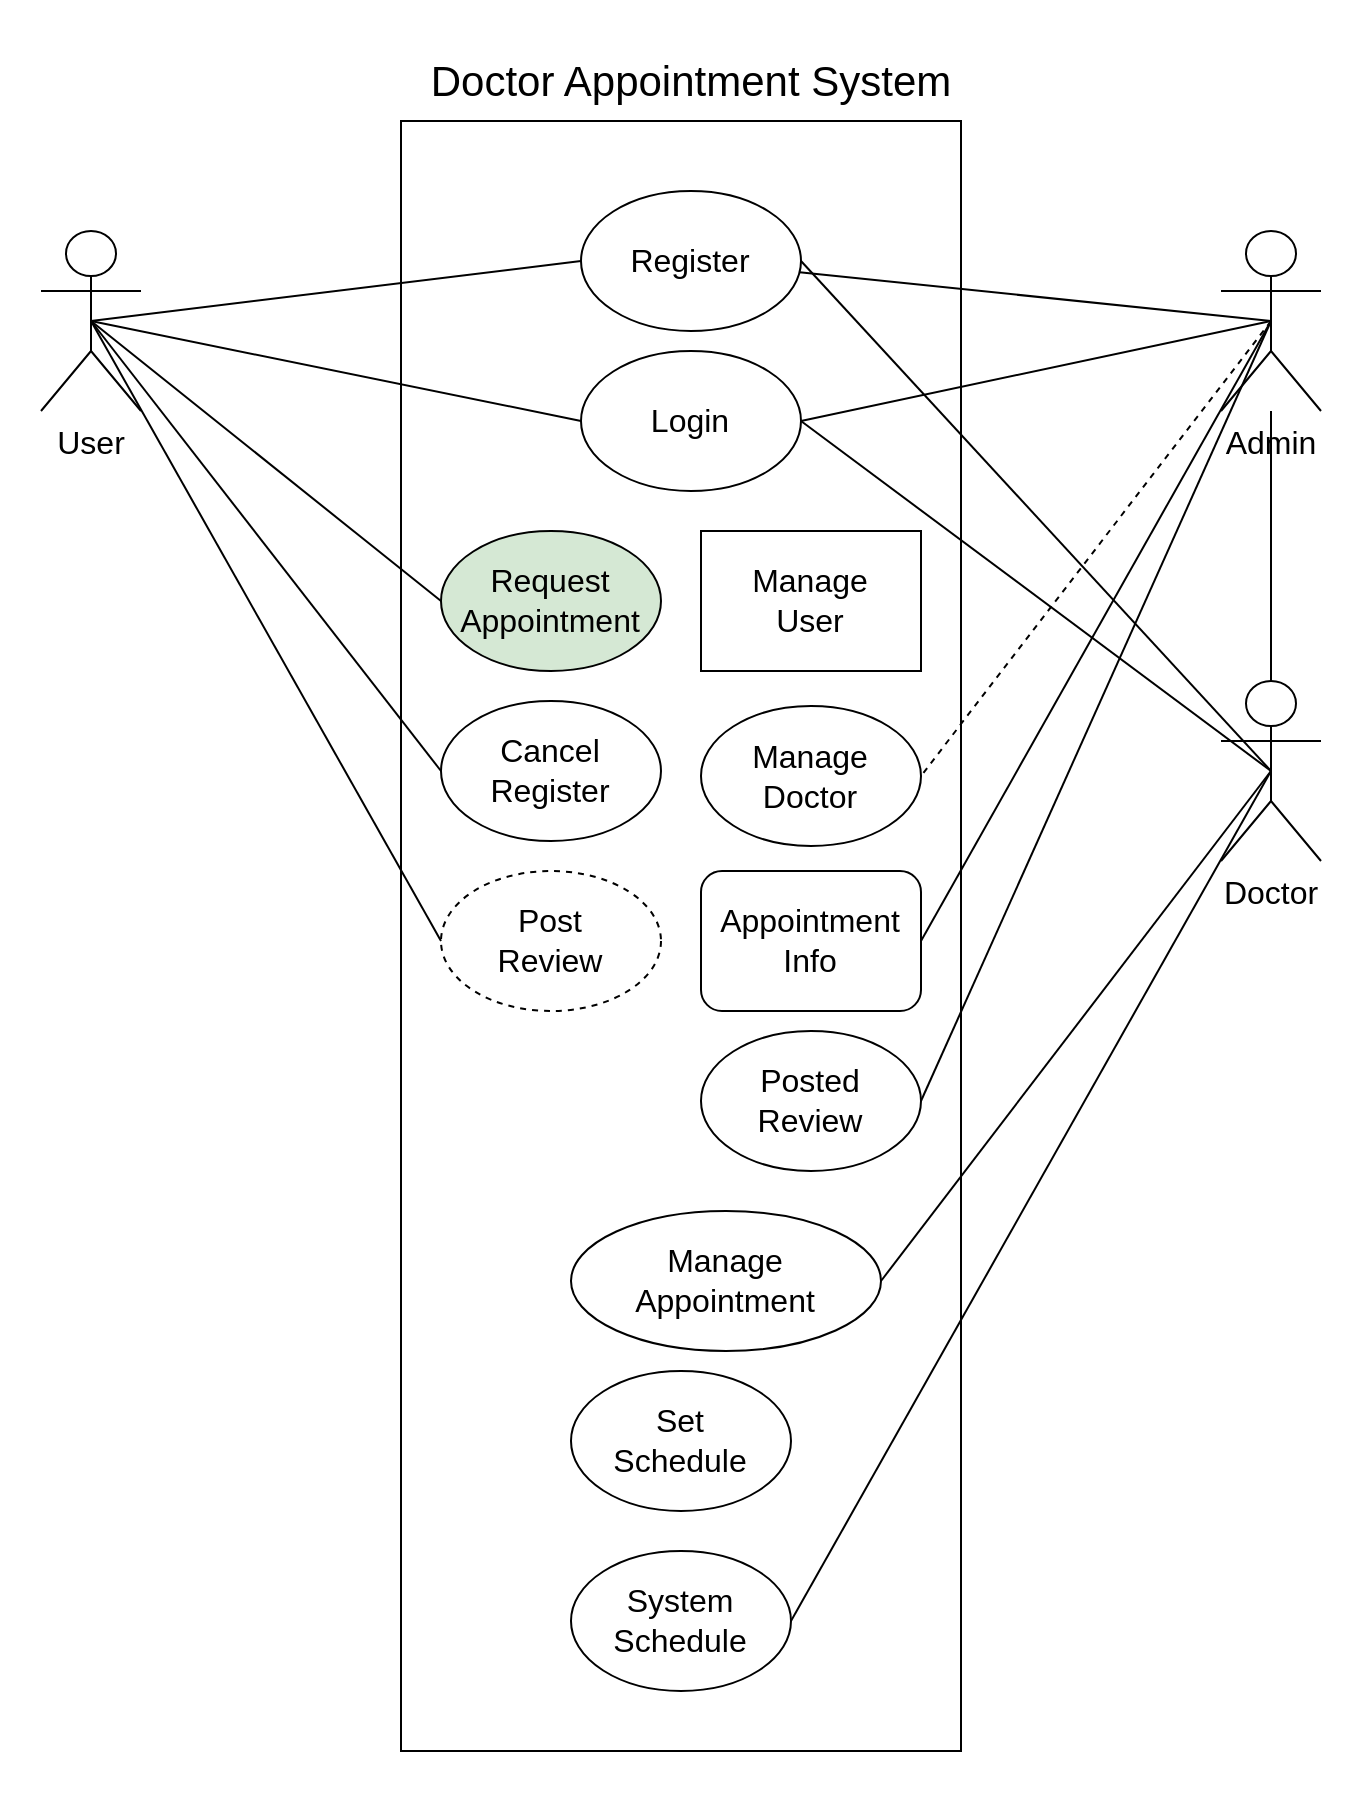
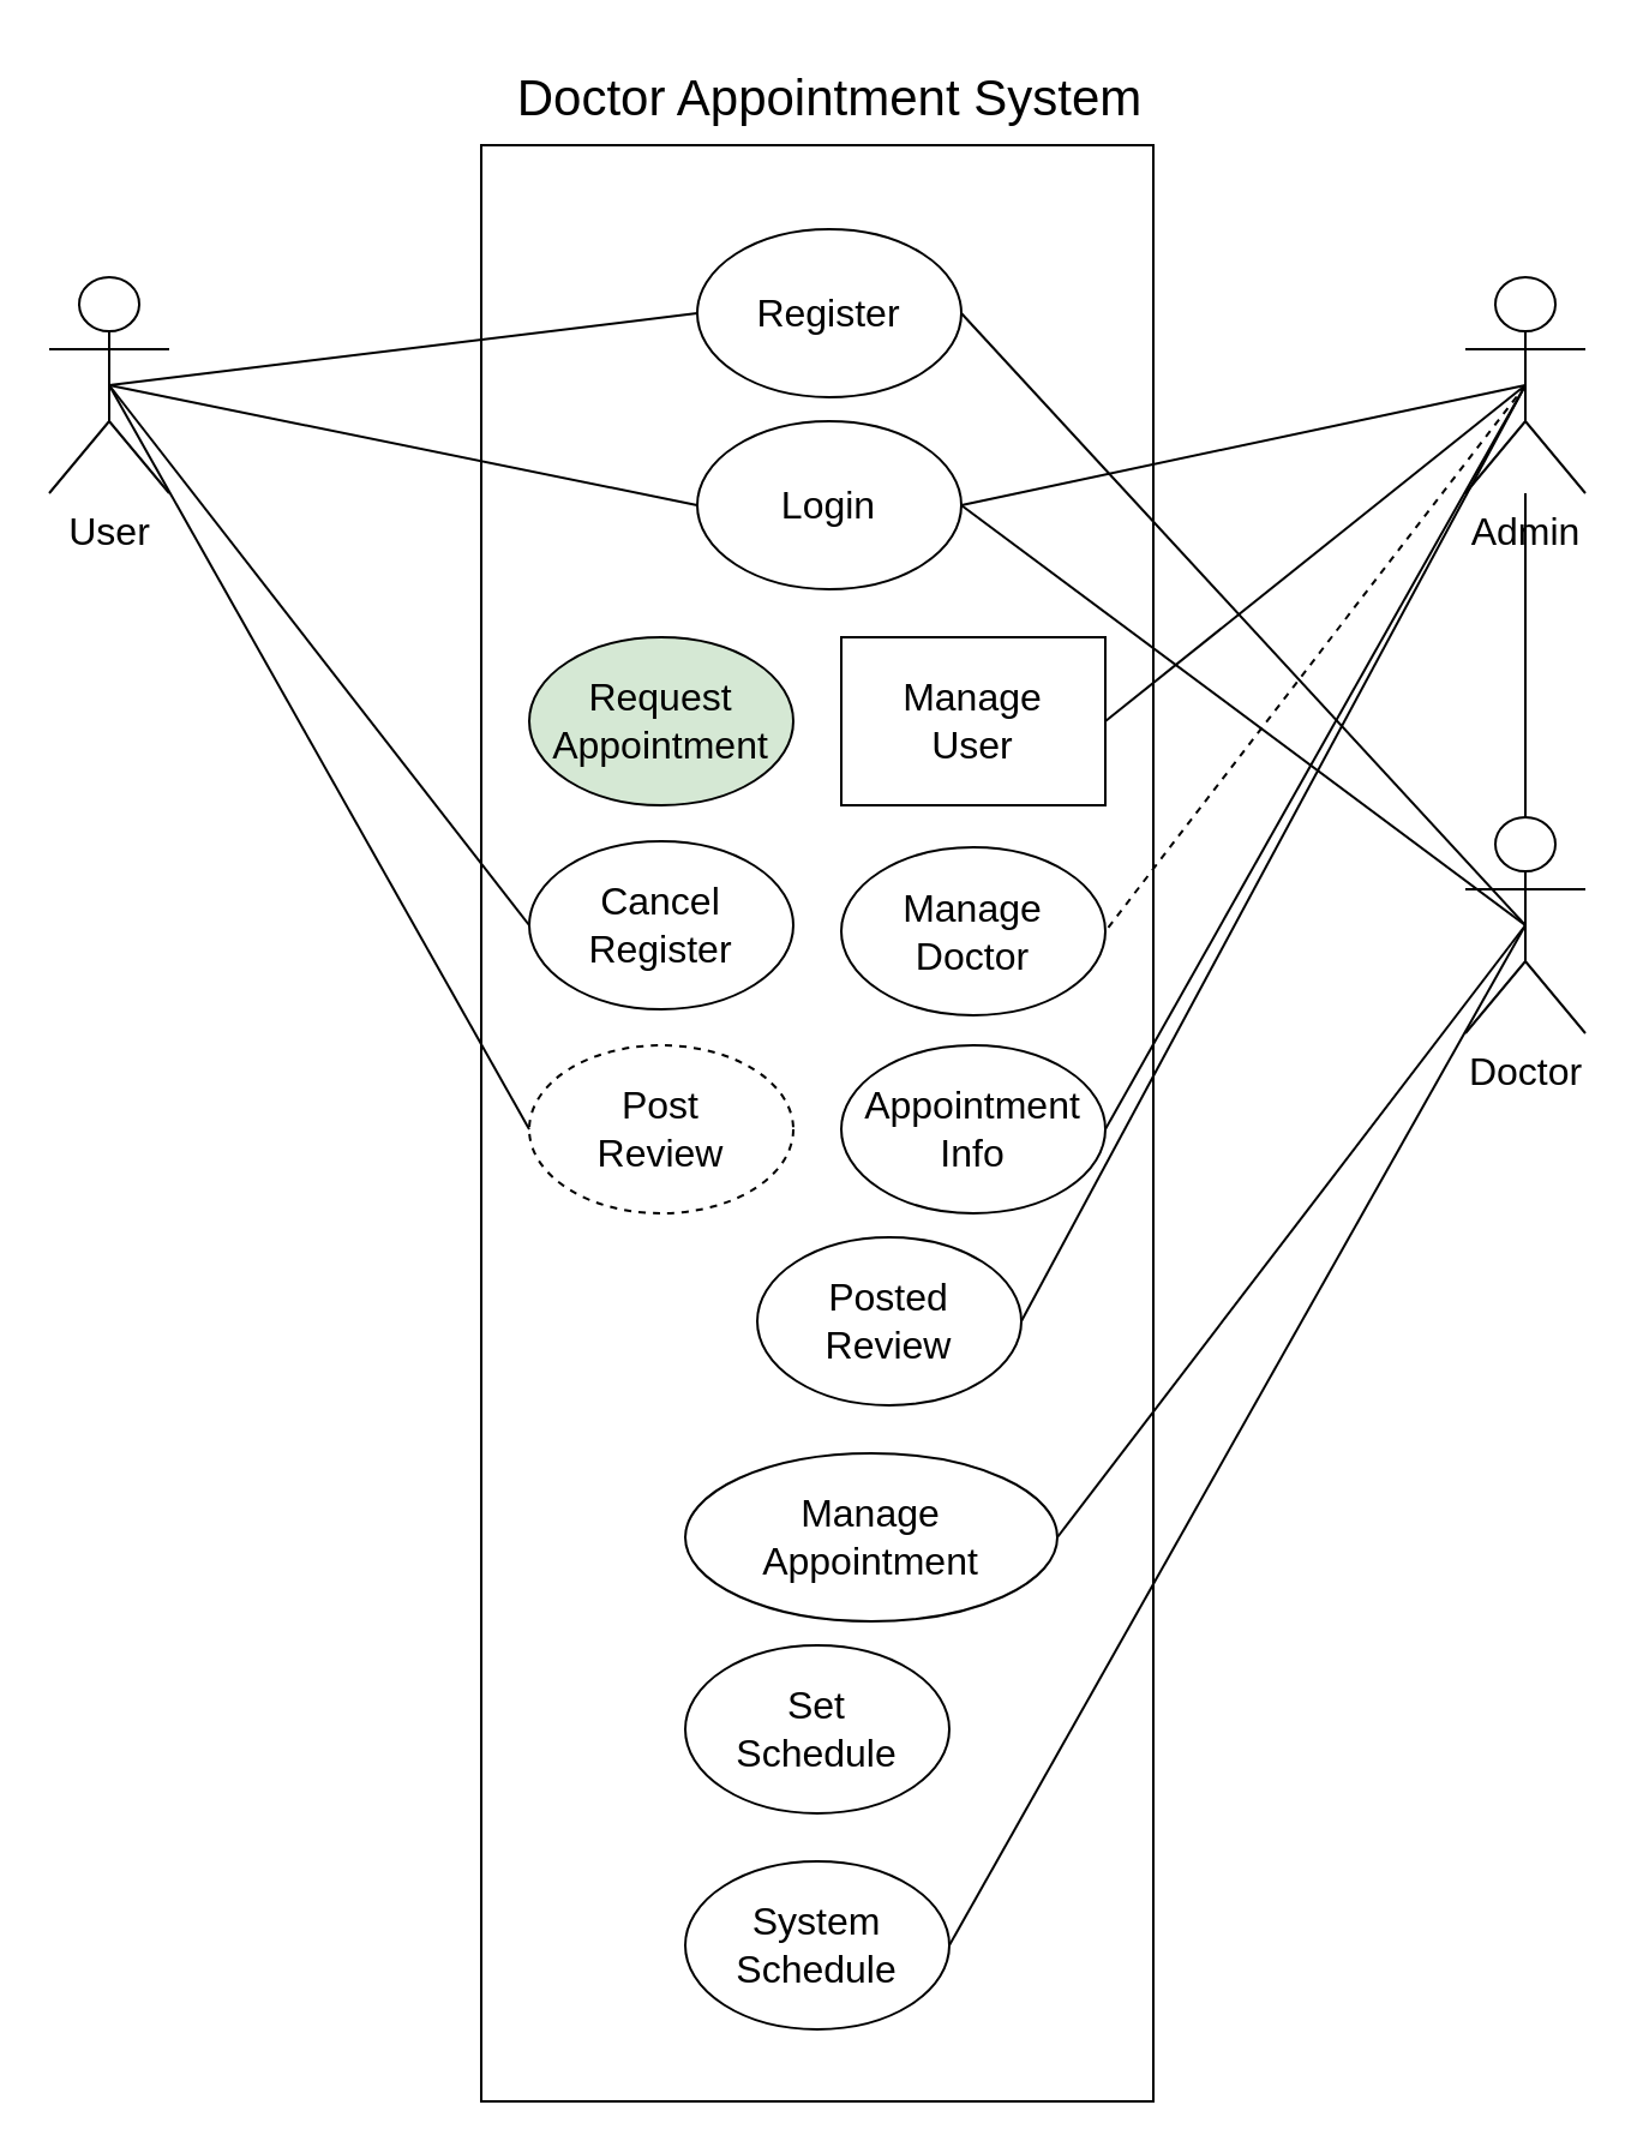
  <mxCell id="0" />
  <mxCell id="1" parent="0" />
  <mxCell id="2" value="" style="rounded=0;whiteSpace=wrap;html=1;" vertex="1" parent="1"><mxGeometry x="200" y="60" width="280" height="815" as="geometry" /></mxCell>
  <mxCell id="3" value="&lt;font style=&quot;font-size: 16px;&quot;&gt;Register&lt;/font&gt;" style="ellipse;whiteSpace=wrap;html=1;" vertex="1" parent="1"><mxGeometry x="290" y="95" width="110" height="70" as="geometry" /></mxCell>
  <mxCell id="4" value="&lt;font style=&quot;font-size: 16px;&quot;&gt;Login&lt;/font&gt;" style="ellipse;whiteSpace=wrap;html=1;" vertex="1" parent="1"><mxGeometry x="290" y="175" width="110" height="70" as="geometry" /></mxCell>
  <mxCell id="5" value="&lt;span style=&quot;font-size: 16px;&quot;&gt;Request&lt;br&gt;Appointment&lt;br&gt;&lt;/span&gt;" style="ellipse;whiteSpace=wrap;html=1;fillColor=#d5e8d4;" vertex="1" parent="1"><mxGeometry x="220" y="265" width="110" height="70" as="geometry" /></mxCell>
  <mxCell id="6" value="&lt;span style=&quot;font-size: 16px;&quot;&gt;Cancel&lt;br&gt;Register&lt;br&gt;&lt;/span&gt;" style="ellipse;whiteSpace=wrap;html=1;" vertex="1" parent="1"><mxGeometry x="220" y="350" width="110" height="70" as="geometry" /></mxCell>
  <mxCell id="7" value="&lt;span style=&quot;font-size: 16px;&quot;&gt;Post&lt;br&gt;Review&lt;br&gt;&lt;/span&gt;" style="ellipse;whiteSpace=wrap;html=1;dashed=1;" vertex="1" parent="1"><mxGeometry x="220" y="435" width="110" height="70" as="geometry" /></mxCell>
  <mxCell id="8" value="&lt;span style=&quot;font-size: 16px;&quot;&gt;Manage&lt;br&gt;User&lt;br&gt;&lt;/span&gt;" style="whiteSpace=wrap;html=1;rounded=0;" vertex="1" parent="1"><mxGeometry x="350" y="265" width="110" height="70" as="geometry" /></mxCell>
  <mxCell id="9" value="&lt;span style=&quot;font-size: 16px;&quot;&gt;Manage&lt;br&gt;Doctor&lt;br&gt;&lt;/span&gt;" style="ellipse;whiteSpace=wrap;html=1;" vertex="1" parent="1"><mxGeometry x="350" y="352.5" width="110" height="70" as="geometry" /></mxCell>
- <mxCell id="10" value="&lt;span style=&quot;font-size: 16px;&quot;&gt;Appointment&lt;br&gt;Info&lt;br&gt;&lt;/span&gt;" style="whiteSpace=wrap;html=1;rounded=1;" vertex="1" parent="1"><mxGeometry x="350" y="435" width="110" height="70" as="geometry" /></mxCell>
- <mxCell id="11" value="&lt;span style=&quot;font-size: 16px;&quot;&gt;Posted&lt;br&gt;Review&lt;br&gt;&lt;/span&gt;" style="ellipse;whiteSpace=wrap;html=1;" vertex="1" parent="1"><mxGeometry x="350" y="515" width="110" height="70" as="geometry" /></mxCell>
+ <mxCell id="10" value="&lt;span style=&quot;font-size: 16px;&quot;&gt;Appointment&lt;br&gt;Info&lt;br&gt;&lt;/span&gt;" style="ellipse;whiteSpace=wrap;html=1;" vertex="1" parent="1"><mxGeometry x="350" y="435" width="110" height="70" as="geometry" /></mxCell>
+ <mxCell id="11" value="&lt;span style=&quot;font-size: 16px;&quot;&gt;Posted&lt;br&gt;Review&lt;br&gt;&lt;/span&gt;" style="ellipse;whiteSpace=wrap;html=1;" vertex="1" parent="1"><mxGeometry x="315" y="515" width="110" height="70" as="geometry" /></mxCell>
  <mxCell id="12" value="&lt;span style=&quot;font-size: 16px;&quot;&gt;Manage&lt;br&gt;Appointment&lt;br&gt;&lt;/span&gt;" style="ellipse;whiteSpace=wrap;html=1;" vertex="1" parent="1"><mxGeometry x="285" y="605" width="155" height="70" as="geometry" /></mxCell>
  <mxCell id="13" value="&lt;span style=&quot;font-size: 16px;&quot;&gt;Set&lt;br&gt;Schedule&lt;br&gt;&lt;/span&gt;" style="ellipse;whiteSpace=wrap;html=1;" vertex="1" parent="1"><mxGeometry x="285" y="685" width="110" height="70" as="geometry" /></mxCell>
  <mxCell id="14" value="&lt;span style=&quot;font-size: 16px;&quot;&gt;System&lt;br&gt;Schedule&lt;br&gt;&lt;/span&gt;" style="ellipse;whiteSpace=wrap;html=1;" vertex="1" parent="1"><mxGeometry x="285" y="775" width="110" height="70" as="geometry" /></mxCell>
  <mxCell id="15" style="edgeStyle=none;html=1;exitX=0.5;exitY=0.5;exitDx=0;exitDy=0;exitPerimeter=0;fontSize=16;endArrow=none;endFill=0;entryX=0;entryY=0.5;entryDx=0;entryDy=0;" edge="1" parent="1" source="20" target="3"><mxGeometry relative="1" as="geometry"><mxPoint x="150" y="175" as="targetPoint" /></mxGeometry></mxCell>
  <mxCell id="16" style="edgeStyle=none;html=1;exitX=0.5;exitY=0.5;exitDx=0;exitDy=0;exitPerimeter=0;entryX=0;entryY=0.5;entryDx=0;entryDy=0;fontSize=16;endArrow=none;endFill=0;" edge="1" parent="1" source="20" target="4"><mxGeometry relative="1" as="geometry" /></mxCell>
- <mxCell id="17" style="edgeStyle=none;html=1;exitX=0.5;exitY=0.5;exitDx=0;exitDy=0;exitPerimeter=0;entryX=0;entryY=0.5;entryDx=0;entryDy=0;fontSize=16;endArrow=none;endFill=0;" edge="1" parent="1" source="20" target="5"><mxGeometry relative="1" as="geometry" /></mxCell>
  <mxCell id="18" style="edgeStyle=none;html=1;exitX=0.5;exitY=0.5;exitDx=0;exitDy=0;exitPerimeter=0;entryX=0;entryY=0.5;entryDx=0;entryDy=0;fontSize=16;endArrow=none;endFill=0;" edge="1" parent="1" source="20" target="6"><mxGeometry relative="1" as="geometry" /></mxCell>
  <mxCell id="19" style="edgeStyle=none;html=1;exitX=0.5;exitY=0.5;exitDx=0;exitDy=0;exitPerimeter=0;entryX=0;entryY=0.5;entryDx=0;entryDy=0;fontSize=16;endArrow=none;endFill=0;" edge="1" parent="1" source="20" target="7"><mxGeometry relative="1" as="geometry" /></mxCell>
  <mxCell id="20" value="User" style="shape=umlActor;verticalLabelPosition=bottom;verticalAlign=top;html=1;outlineConnect=0;fontSize=16;" vertex="1" parent="1"><mxGeometry x="20" y="115" width="50" height="90" as="geometry" /></mxCell>
  <mxCell id="21" style="edgeStyle=none;html=1;exitX=0.5;exitY=0.5;exitDx=0;exitDy=0;exitPerimeter=0;entryX=1;entryY=0.5;entryDx=0;entryDy=0;fontSize=16;endArrow=none;endFill=0;" edge="1" parent="1" source="26" target="4"><mxGeometry relative="1" as="geometry" /></mxCell>
- <mxCell id="22" style="edgeStyle=none;html=1;exitX=0.5;exitY=0.5;exitDx=0;exitDy=0;exitPerimeter=0;fontSize=16;endArrow=none;endFill=0;" edge="1" parent="1" source="26" target="3"><mxGeometry relative="1" as="geometry" /></mxCell>
+ <mxCell id="22" style="edgeStyle=none;html=1;exitX=0.5;exitY=0.5;exitDx=0;exitDy=0;exitPerimeter=0;entryX=1;entryY=0.5;entryDx=0;entryDy=0;fontSize=16;endArrow=none;endFill=0;" edge="1" parent="1" source="26" target="8"><mxGeometry relative="1" as="geometry" /></mxCell>
  <mxCell id="23" style="edgeStyle=none;html=1;exitX=0.5;exitY=0.5;exitDx=0;exitDy=0;exitPerimeter=0;entryX=1;entryY=0.5;entryDx=0;entryDy=0;fontSize=16;endArrow=none;endFill=0;dashed=1;" edge="1" parent="1" source="26" target="9"><mxGeometry relative="1" as="geometry" /></mxCell>
  <mxCell id="24" style="edgeStyle=none;html=1;exitX=0.5;exitY=0.5;exitDx=0;exitDy=0;exitPerimeter=0;entryX=1;entryY=0.5;entryDx=0;entryDy=0;fontSize=16;endArrow=none;endFill=0;" edge="1" parent="1" source="26" target="10"><mxGeometry relative="1" as="geometry" /></mxCell>
  <mxCell id="25" style="edgeStyle=none;html=1;exitX=0.5;exitY=0.5;exitDx=0;exitDy=0;exitPerimeter=0;entryX=1;entryY=0.5;entryDx=0;entryDy=0;fontSize=16;endArrow=none;endFill=0;" edge="1" parent="1" source="26" target="11"><mxGeometry relative="1" as="geometry" /></mxCell>
  <mxCell id="26" value="Admin" style="shape=umlActor;verticalLabelPosition=bottom;verticalAlign=top;html=1;outlineConnect=0;fontSize=16;" vertex="1" parent="1"><mxGeometry x="610" y="115" width="50" height="90" as="geometry" /></mxCell>
  <mxCell id="27" style="edgeStyle=none;html=1;exitX=0.5;exitY=0.5;exitDx=0;exitDy=0;exitPerimeter=0;entryX=1;entryY=0.5;entryDx=0;entryDy=0;fontSize=16;endArrow=none;endFill=0;" edge="1" parent="1" source="32" target="12"><mxGeometry relative="1" as="geometry" /></mxCell>
  <mxCell id="28" style="edgeStyle=none;html=1;exitX=0.5;exitY=0.5;exitDx=0;exitDy=0;exitPerimeter=0;fontSize=16;endArrow=none;endFill=0;" edge="1" parent="1" source="32" target="26"><mxGeometry relative="1" as="geometry" /></mxCell>
  <mxCell id="29" style="edgeStyle=none;html=1;exitX=0.5;exitY=0.5;exitDx=0;exitDy=0;exitPerimeter=0;entryX=1;entryY=0.5;entryDx=0;entryDy=0;fontSize=16;endArrow=none;endFill=0;" edge="1" parent="1" source="32" target="14"><mxGeometry relative="1" as="geometry" /></mxCell>
  <mxCell id="30" style="edgeStyle=none;html=1;exitX=0.5;exitY=0.5;exitDx=0;exitDy=0;exitPerimeter=0;entryX=1;entryY=0.5;entryDx=0;entryDy=0;fontSize=21;endArrow=none;endFill=0;" edge="1" parent="1" source="32" target="3"><mxGeometry relative="1" as="geometry" /></mxCell>
  <mxCell id="31" style="edgeStyle=none;html=1;exitX=0.5;exitY=0.5;exitDx=0;exitDy=0;exitPerimeter=0;entryX=1;entryY=0.5;entryDx=0;entryDy=0;fontSize=21;endArrow=none;endFill=0;" edge="1" parent="1" source="32" target="4"><mxGeometry relative="1" as="geometry" /></mxCell>
  <mxCell id="32" value="Doctor" style="shape=umlActor;verticalLabelPosition=bottom;verticalAlign=top;html=1;outlineConnect=0;fontSize=16;" vertex="1" parent="1"><mxGeometry x="610" y="340" width="50" height="90" as="geometry" /></mxCell>
  <mxCell id="33" value="&lt;font style=&quot;font-size: 21px;&quot;&gt;Doctor Appointment System&lt;/font&gt;" style="text;html=1;align=center;verticalAlign=middle;resizable=0;points=[];autosize=1;strokeColor=none;fillColor=none;fontSize=16;" vertex="1" parent="1"><mxGeometry x="205" y="20" width="280" height="40" as="geometry" /></mxCell>
